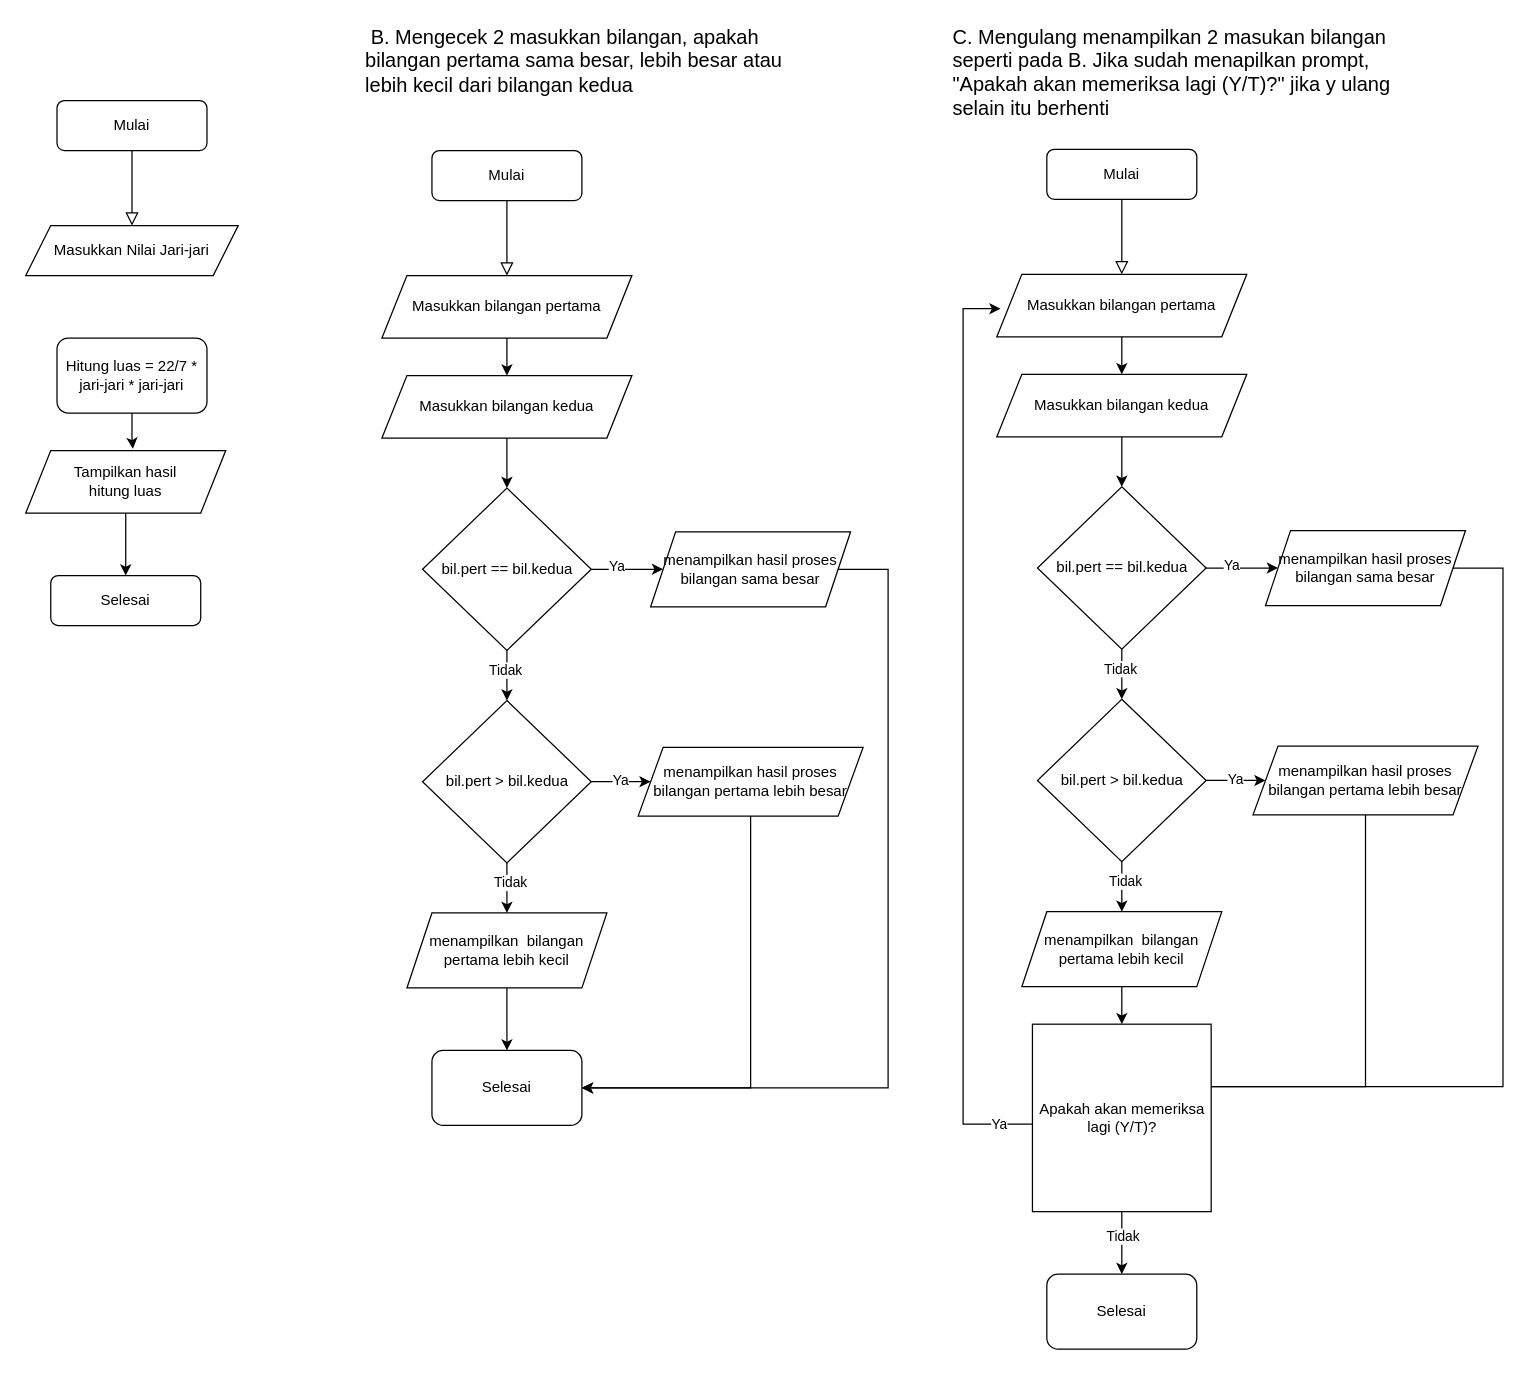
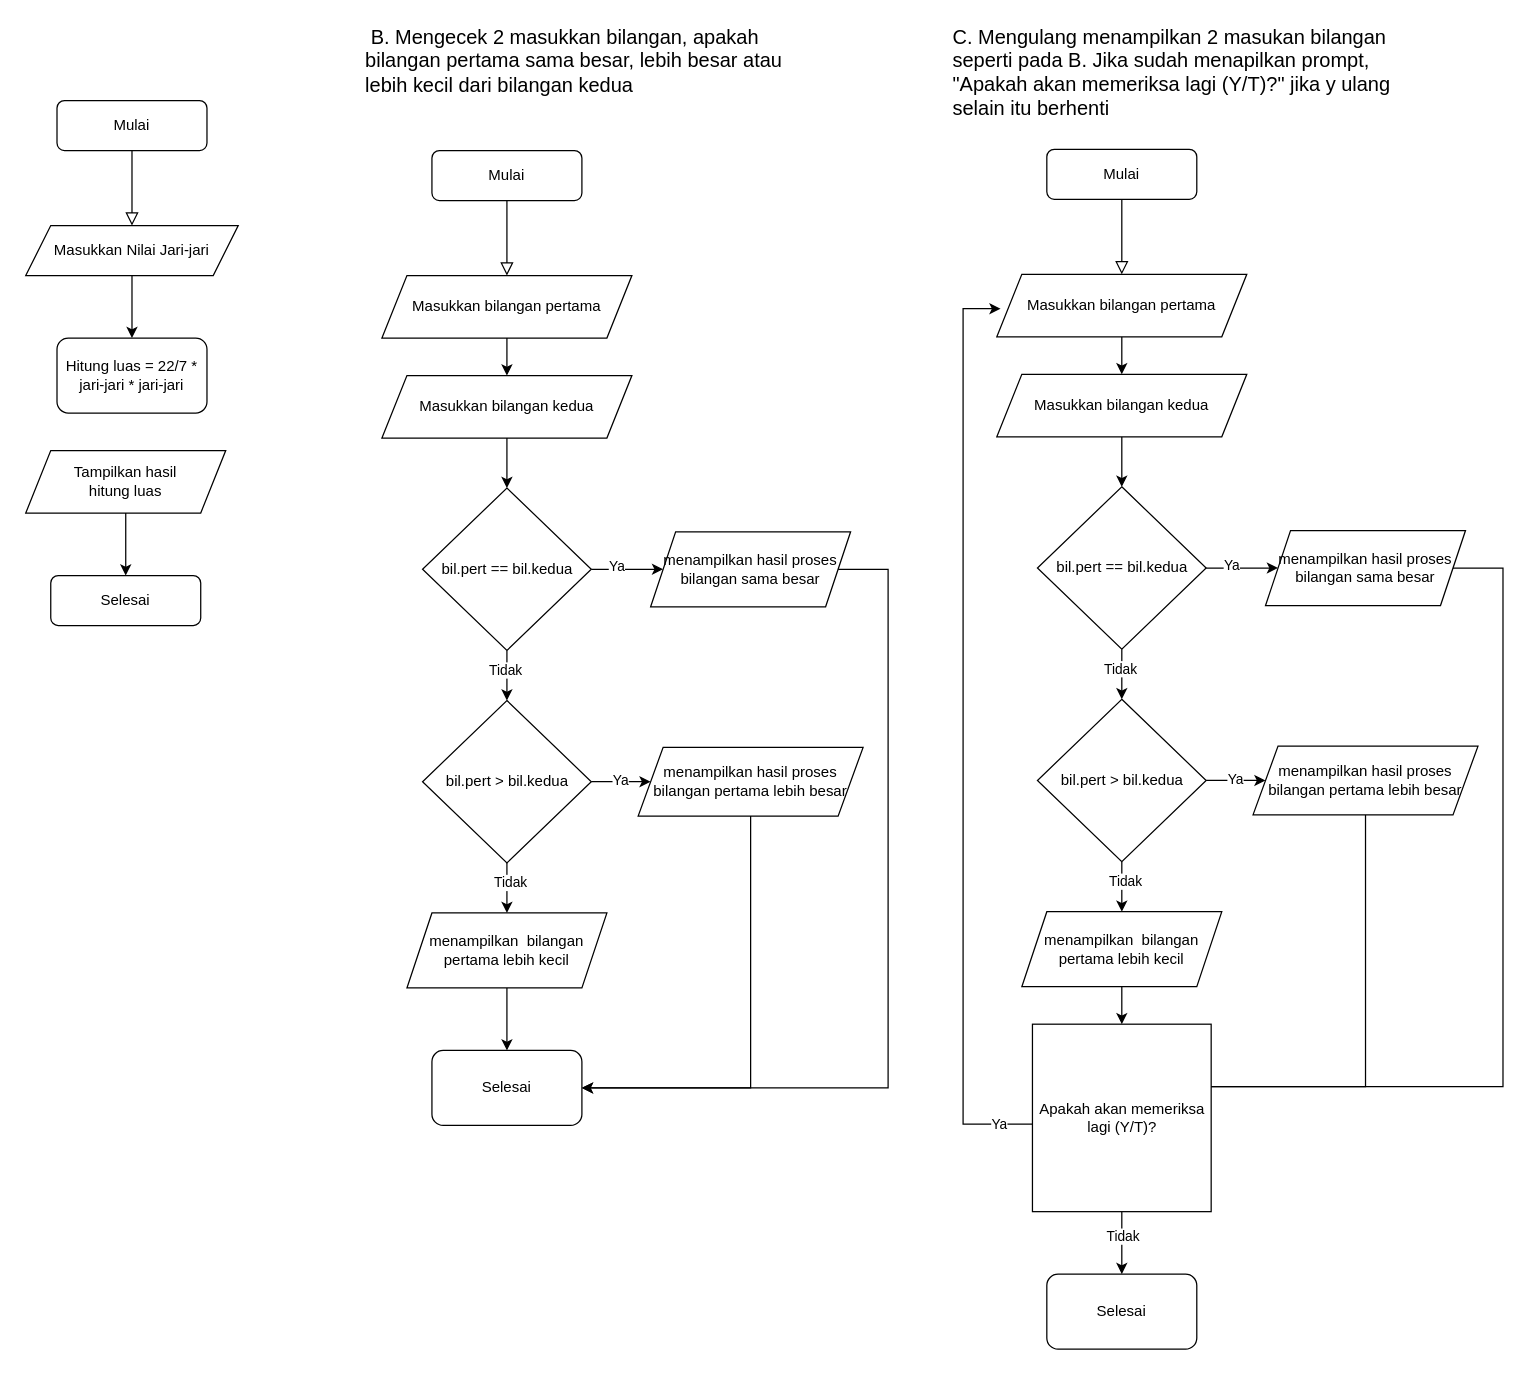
  <mxCell id="0" />
  <mxCell id="1" parent="0" />
  <mxCell id="2" value="" style="rounded=0;html=1;jettySize=auto;orthogonalLoop=1;fontSize=11;endArrow=block;endFill=0;endSize=8;strokeWidth=1;shadow=0;labelBackgroundColor=none;edgeStyle=orthogonalEdgeStyle;entryX=0.5;entryY=0;entryDx=0;entryDy=0;" parent="1" source="3" target="6" edge="1"><mxGeometry relative="1" as="geometry"><mxPoint x="105" y="170" as="targetPoint" /></mxGeometry></mxCell>
  <mxCell id="3" value="Mulai" style="rounded=1;whiteSpace=wrap;html=1;fontSize=12;glass=0;strokeWidth=1;shadow=0;" parent="1" vertex="1"><mxGeometry x="45" y="80" width="120" height="40" as="geometry" /></mxCell>
  <mxCell id="4" value="Selesai" style="rounded=1;whiteSpace=wrap;html=1;fontSize=12;glass=0;strokeWidth=1;shadow=0;" parent="1" vertex="1"><mxGeometry x="40" y="460" width="120" height="40" as="geometry" /></mxCell>
+ <mxCell id="5" style="edgeStyle=orthogonalEdgeStyle;rounded=0;orthogonalLoop=1;jettySize=auto;html=1;entryX=0.5;entryY=0;entryDx=0;entryDy=0;" parent="1" source="6" target="10" edge="1"><mxGeometry relative="1" as="geometry" /></mxCell>
  <mxCell id="6" value="Masukkan Nilai Jari-jari" style="shape=parallelogram;perimeter=parallelogramPerimeter;whiteSpace=wrap;html=1;fixedSize=1;" parent="1" vertex="1"><mxGeometry x="20" y="180" width="170" height="40" as="geometry" /></mxCell>
  <mxCell id="7" style="edgeStyle=orthogonalEdgeStyle;rounded=0;orthogonalLoop=1;jettySize=auto;html=1;entryX=0.5;entryY=0;entryDx=0;entryDy=0;" parent="1" source="8" target="4" edge="1"><mxGeometry relative="1" as="geometry" /></mxCell>
  <mxCell id="8" value="Tampilkan hasil&lt;br&gt;hitung luas" style="shape=parallelogram;perimeter=parallelogramPerimeter;whiteSpace=wrap;html=1;fixedSize=1;" parent="1" vertex="1"><mxGeometry x="20" y="360" width="160" height="50" as="geometry" /></mxCell>
- <mxCell id="9" style="edgeStyle=orthogonalEdgeStyle;rounded=0;orthogonalLoop=1;jettySize=auto;html=1;entryX=0.536;entryY=-0.027;entryDx=0;entryDy=0;entryPerimeter=0;" parent="1" source="10" target="8" edge="1"><mxGeometry relative="1" as="geometry" /></mxCell>
  <mxCell id="10" value="&lt;div&gt;Hitung luas = 22/7 * jari-jari * jari-jari&lt;/div&gt;" style="whiteSpace=wrap;html=1;rounded=1;" parent="1" vertex="1"><mxGeometry x="45" y="270" width="120" height="60" as="geometry" /></mxCell>
  <mxCell id="11" value="" style="rounded=0;html=1;jettySize=auto;orthogonalLoop=1;fontSize=11;endArrow=block;endFill=0;endSize=8;strokeWidth=1;shadow=0;labelBackgroundColor=none;edgeStyle=orthogonalEdgeStyle;entryX=0.5;entryY=0;entryDx=0;entryDy=0;" parent="1" source="12" target="14" edge="1"><mxGeometry relative="1" as="geometry"><mxPoint x="405" y="210" as="targetPoint" /></mxGeometry></mxCell>
  <mxCell id="12" value="Mulai" style="rounded=1;whiteSpace=wrap;html=1;fontSize=12;glass=0;strokeWidth=1;shadow=0;" parent="1" vertex="1"><mxGeometry x="345" y="120" width="120" height="40" as="geometry" /></mxCell>
  <mxCell id="13" style="edgeStyle=orthogonalEdgeStyle;rounded=0;orthogonalLoop=1;jettySize=auto;html=1;entryX=0.5;entryY=0;entryDx=0;entryDy=0;" parent="1" source="14" target="16" edge="1"><mxGeometry relative="1" as="geometry" /></mxCell>
  <mxCell id="14" value="Masukkan bilangan pertama" style="shape=parallelogram;perimeter=parallelogramPerimeter;whiteSpace=wrap;html=1;fixedSize=1;" parent="1" vertex="1"><mxGeometry x="305" y="220" width="200" height="50" as="geometry" /></mxCell>
  <mxCell id="15" style="edgeStyle=orthogonalEdgeStyle;rounded=0;orthogonalLoop=1;jettySize=auto;html=1;entryX=0.5;entryY=0;entryDx=0;entryDy=0;" edge="1" parent="1" source="16" target="21"><mxGeometry relative="1" as="geometry" /></mxCell>
  <mxCell id="16" value="Masukkan bilangan kedua" style="shape=parallelogram;perimeter=parallelogramPerimeter;whiteSpace=wrap;html=1;fixedSize=1;" parent="1" vertex="1"><mxGeometry x="305" y="300" width="200" height="50" as="geometry" /></mxCell>
  <mxCell id="17" style="edgeStyle=orthogonalEdgeStyle;rounded=0;orthogonalLoop=1;jettySize=auto;html=1;entryX=0.5;entryY=0;entryDx=0;entryDy=0;" edge="1" parent="1" source="21" target="26"><mxGeometry relative="1" as="geometry" /></mxCell>
  <mxCell id="18" value="Tidak" style="edgeLabel;html=1;align=center;verticalAlign=middle;resizable=0;points=[];" vertex="1" connectable="0" parent="17"><mxGeometry x="-0.256" y="-2" relative="1" as="geometry"><mxPoint as="offset" /></mxGeometry></mxCell>
  <mxCell id="19" style="edgeStyle=orthogonalEdgeStyle;rounded=0;orthogonalLoop=1;jettySize=auto;html=1;entryX=0;entryY=0.5;entryDx=0;entryDy=0;" edge="1" parent="1" source="21" target="31"><mxGeometry relative="1" as="geometry" /></mxCell>
  <mxCell id="20" value="Ya" style="edgeLabel;html=1;align=center;verticalAlign=middle;resizable=0;points=[];" vertex="1" connectable="0" parent="19"><mxGeometry x="-0.295" y="3" relative="1" as="geometry"><mxPoint as="offset" /></mxGeometry></mxCell>
  <mxCell id="21" value="bil.pert == bil.kedua" style="rhombus;whiteSpace=wrap;html=1;" parent="1" vertex="1"><mxGeometry x="337.5" y="390" width="135" height="130" as="geometry" /></mxCell>
  <mxCell id="22" style="edgeStyle=orthogonalEdgeStyle;rounded=0;orthogonalLoop=1;jettySize=auto;html=1;entryX=0.5;entryY=0;entryDx=0;entryDy=0;" edge="1" parent="1" source="26" target="29"><mxGeometry relative="1" as="geometry" /></mxCell>
  <mxCell id="23" value="Tidak" style="edgeLabel;html=1;align=center;verticalAlign=middle;resizable=0;points=[];" vertex="1" connectable="0" parent="22"><mxGeometry x="-0.262" y="2" relative="1" as="geometry"><mxPoint as="offset" /></mxGeometry></mxCell>
  <mxCell id="24" style="edgeStyle=orthogonalEdgeStyle;rounded=0;orthogonalLoop=1;jettySize=auto;html=1;entryX=0;entryY=0.5;entryDx=0;entryDy=0;" edge="1" parent="1" source="26" target="33"><mxGeometry relative="1" as="geometry" /></mxCell>
  <mxCell id="25" value="Ya" style="edgeLabel;html=1;align=center;verticalAlign=middle;resizable=0;points=[];" vertex="1" connectable="0" parent="24"><mxGeometry x="0.069" y="2" relative="1" as="geometry"><mxPoint as="offset" /></mxGeometry></mxCell>
  <mxCell id="26" value="bil.pert &amp;gt; bil.kedua" style="rhombus;whiteSpace=wrap;html=1;" parent="1" vertex="1"><mxGeometry x="337.5" y="560" width="135" height="130" as="geometry" /></mxCell>
  <mxCell id="27" value="Selesai" style="rounded=1;whiteSpace=wrap;html=1;" parent="1" vertex="1"><mxGeometry x="345" y="840" width="120" height="60" as="geometry" /></mxCell>
  <mxCell id="28" style="edgeStyle=orthogonalEdgeStyle;rounded=0;orthogonalLoop=1;jettySize=auto;html=1;" edge="1" parent="1" source="29" target="27"><mxGeometry relative="1" as="geometry" /></mxCell>
  <mxCell id="29" value="menampilkan&amp;nbsp; bilangan pertama lebih kecil" style="shape=parallelogram;perimeter=parallelogramPerimeter;whiteSpace=wrap;html=1;fixedSize=1;" vertex="1" parent="1"><mxGeometry x="325" y="730" width="160" height="60" as="geometry" /></mxCell>
  <mxCell id="30" style="edgeStyle=orthogonalEdgeStyle;rounded=0;orthogonalLoop=1;jettySize=auto;html=1;entryX=1;entryY=0.5;entryDx=0;entryDy=0;" edge="1" parent="1" source="31" target="27"><mxGeometry relative="1" as="geometry"><Array as="points"><mxPoint x="710" y="455" /><mxPoint x="710" y="870" /></Array></mxGeometry></mxCell>
  <mxCell id="31" value="menampilkan hasil proses bilangan sama besar" style="shape=parallelogram;perimeter=parallelogramPerimeter;whiteSpace=wrap;html=1;fixedSize=1;" vertex="1" parent="1"><mxGeometry x="520" y="425" width="160" height="60" as="geometry" /></mxCell>
  <mxCell id="32" style="edgeStyle=orthogonalEdgeStyle;rounded=0;orthogonalLoop=1;jettySize=auto;html=1;entryX=1;entryY=0.5;entryDx=0;entryDy=0;" edge="1" parent="1" source="33" target="27"><mxGeometry relative="1" as="geometry"><Array as="points"><mxPoint x="600" y="870" /></Array></mxGeometry></mxCell>
  <mxCell id="33" value="menampilkan hasil proses bilangan pertama lebih besar" style="shape=parallelogram;perimeter=parallelogramPerimeter;whiteSpace=wrap;html=1;fixedSize=1;" vertex="1" parent="1"><mxGeometry x="510" y="597.5" width="180" height="55" as="geometry" /></mxCell>
  <mxCell id="34" value="&lt;div style=&quot;font-size: 16px;&quot;&gt;&amp;nbsp;B. Mengecek 2 masukkan bilangan, apakah bilangan pertama sama besar, lebih besar atau lebih kecil dari bilangan kedua&lt;/div&gt;&lt;div style=&quot;font-size: 16px;&quot;&gt;&lt;br style=&quot;font-size: 16px;&quot;&gt;&lt;/div&gt;" style="text;html=1;strokeColor=none;fillColor=none;align=left;verticalAlign=middle;whiteSpace=wrap;rounded=0;strokeWidth=6;fontSize=16;" vertex="1" parent="1"><mxGeometry x="290" y="20" width="370" height="75" as="geometry" /></mxCell>
  <mxCell id="35" value="" style="rounded=0;html=1;jettySize=auto;orthogonalLoop=1;fontSize=11;endArrow=block;endFill=0;endSize=8;strokeWidth=1;shadow=0;labelBackgroundColor=none;edgeStyle=orthogonalEdgeStyle;entryX=0.5;entryY=0;entryDx=0;entryDy=0;" edge="1" parent="1" source="36" target="38"><mxGeometry relative="1" as="geometry"><mxPoint x="897" y="209" as="targetPoint" /></mxGeometry></mxCell>
  <mxCell id="36" value="Mulai" style="rounded=1;whiteSpace=wrap;html=1;fontSize=12;glass=0;strokeWidth=1;shadow=0;" vertex="1" parent="1"><mxGeometry x="837" y="119" width="120" height="40" as="geometry" /></mxCell>
  <mxCell id="37" style="edgeStyle=orthogonalEdgeStyle;rounded=0;orthogonalLoop=1;jettySize=auto;html=1;entryX=0.5;entryY=0;entryDx=0;entryDy=0;" edge="1" parent="1" source="38" target="40"><mxGeometry relative="1" as="geometry" /></mxCell>
  <mxCell id="38" value="Masukkan bilangan pertama" style="shape=parallelogram;perimeter=parallelogramPerimeter;whiteSpace=wrap;html=1;fixedSize=1;" vertex="1" parent="1"><mxGeometry x="797" y="219" width="200" height="50" as="geometry" /></mxCell>
  <mxCell id="39" style="edgeStyle=orthogonalEdgeStyle;rounded=0;orthogonalLoop=1;jettySize=auto;html=1;entryX=0.5;entryY=0;entryDx=0;entryDy=0;" edge="1" parent="1" source="40" target="45"><mxGeometry relative="1" as="geometry" /></mxCell>
  <mxCell id="40" value="Masukkan bilangan kedua" style="shape=parallelogram;perimeter=parallelogramPerimeter;whiteSpace=wrap;html=1;fixedSize=1;" vertex="1" parent="1"><mxGeometry x="797" y="299" width="200" height="50" as="geometry" /></mxCell>
  <mxCell id="41" style="edgeStyle=orthogonalEdgeStyle;rounded=0;orthogonalLoop=1;jettySize=auto;html=1;entryX=0.5;entryY=0;entryDx=0;entryDy=0;" edge="1" parent="1" source="45" target="50"><mxGeometry relative="1" as="geometry" /></mxCell>
  <mxCell id="42" value="Tidak" style="edgeLabel;html=1;align=center;verticalAlign=middle;resizable=0;points=[];" vertex="1" connectable="0" parent="41"><mxGeometry x="-0.256" y="-2" relative="1" as="geometry"><mxPoint as="offset" /></mxGeometry></mxCell>
  <mxCell id="43" style="edgeStyle=orthogonalEdgeStyle;rounded=0;orthogonalLoop=1;jettySize=auto;html=1;entryX=0;entryY=0.5;entryDx=0;entryDy=0;" edge="1" parent="1" source="45" target="54"><mxGeometry relative="1" as="geometry" /></mxCell>
  <mxCell id="44" value="Ya" style="edgeLabel;html=1;align=center;verticalAlign=middle;resizable=0;points=[];" vertex="1" connectable="0" parent="43"><mxGeometry x="-0.295" y="3" relative="1" as="geometry"><mxPoint as="offset" /></mxGeometry></mxCell>
  <mxCell id="45" value="bil.pert == bil.kedua" style="rhombus;whiteSpace=wrap;html=1;" vertex="1" parent="1"><mxGeometry x="829.5" y="389" width="135" height="130" as="geometry" /></mxCell>
  <mxCell id="46" style="edgeStyle=orthogonalEdgeStyle;rounded=0;orthogonalLoop=1;jettySize=auto;html=1;entryX=0.5;entryY=0;entryDx=0;entryDy=0;" edge="1" parent="1" source="50" target="52"><mxGeometry relative="1" as="geometry" /></mxCell>
  <mxCell id="47" value="Tidak" style="edgeLabel;html=1;align=center;verticalAlign=middle;resizable=0;points=[];" vertex="1" connectable="0" parent="46"><mxGeometry x="-0.262" y="2" relative="1" as="geometry"><mxPoint as="offset" /></mxGeometry></mxCell>
  <mxCell id="48" style="edgeStyle=orthogonalEdgeStyle;rounded=0;orthogonalLoop=1;jettySize=auto;html=1;entryX=0;entryY=0.5;entryDx=0;entryDy=0;" edge="1" parent="1" source="50" target="56"><mxGeometry relative="1" as="geometry" /></mxCell>
  <mxCell id="49" value="Ya" style="edgeLabel;html=1;align=center;verticalAlign=middle;resizable=0;points=[];" vertex="1" connectable="0" parent="48"><mxGeometry x="0.069" y="2" relative="1" as="geometry"><mxPoint as="offset" /></mxGeometry></mxCell>
  <mxCell id="50" value="bil.pert &amp;gt; bil.kedua" style="rhombus;whiteSpace=wrap;html=1;" vertex="1" parent="1"><mxGeometry x="829.5" y="559" width="135" height="130" as="geometry" /></mxCell>
  <mxCell id="51" style="edgeStyle=orthogonalEdgeStyle;rounded=0;orthogonalLoop=1;jettySize=auto;html=1;entryX=0.5;entryY=0;entryDx=0;entryDy=0;" edge="1" parent="1" source="52" target="61"><mxGeometry relative="1" as="geometry"><mxPoint x="897" y="839" as="targetPoint" /></mxGeometry></mxCell>
  <mxCell id="52" value="menampilkan&amp;nbsp; bilangan pertama lebih kecil" style="shape=parallelogram;perimeter=parallelogramPerimeter;whiteSpace=wrap;html=1;fixedSize=1;" vertex="1" parent="1"><mxGeometry x="817" y="729" width="160" height="60" as="geometry" /></mxCell>
  <mxCell id="53" style="edgeStyle=orthogonalEdgeStyle;rounded=0;orthogonalLoop=1;jettySize=auto;html=1;entryX=1;entryY=0.5;entryDx=0;entryDy=0;" edge="1" parent="1" source="54" target="61"><mxGeometry relative="1" as="geometry"><Array as="points"><mxPoint x="1202" y="454" /><mxPoint x="1202" y="869" /><mxPoint x="937" y="869" /></Array><mxPoint x="957" y="869" as="targetPoint" /></mxGeometry></mxCell>
  <mxCell id="54" value="menampilkan hasil proses bilangan sama besar" style="shape=parallelogram;perimeter=parallelogramPerimeter;whiteSpace=wrap;html=1;fixedSize=1;" vertex="1" parent="1"><mxGeometry x="1012" y="424" width="160" height="60" as="geometry" /></mxCell>
  <mxCell id="55" style="edgeStyle=orthogonalEdgeStyle;rounded=0;orthogonalLoop=1;jettySize=auto;html=1;entryX=1;entryY=0.5;entryDx=0;entryDy=0;" edge="1" parent="1" source="56" target="61"><mxGeometry relative="1" as="geometry"><Array as="points"><mxPoint x="1092" y="869" /><mxPoint x="937" y="869" /></Array><mxPoint x="957" y="869" as="targetPoint" /></mxGeometry></mxCell>
  <mxCell id="56" value="menampilkan hasil proses bilangan pertama lebih besar" style="shape=parallelogram;perimeter=parallelogramPerimeter;whiteSpace=wrap;html=1;fixedSize=1;" vertex="1" parent="1"><mxGeometry x="1002" y="596.5" width="180" height="55" as="geometry" /></mxCell>
  <mxCell id="57" style="edgeStyle=orthogonalEdgeStyle;rounded=0;orthogonalLoop=1;jettySize=auto;html=1;entryX=0.5;entryY=0;entryDx=0;entryDy=0;" edge="1" parent="1" source="61" target="62"><mxGeometry relative="1" as="geometry" /></mxCell>
  <mxCell id="58" value="Tidak" style="edgeLabel;html=1;align=center;verticalAlign=middle;resizable=0;points=[];" vertex="1" connectable="0" parent="57"><mxGeometry x="-0.26" relative="1" as="geometry"><mxPoint as="offset" /></mxGeometry></mxCell>
  <mxCell id="59" style="edgeStyle=orthogonalEdgeStyle;rounded=0;orthogonalLoop=1;jettySize=auto;html=1;entryX=0.015;entryY=0.55;entryDx=0;entryDy=0;entryPerimeter=0;" edge="1" parent="1" source="61" target="38"><mxGeometry relative="1" as="geometry"><mxPoint x="750" y="379" as="targetPoint" /><Array as="points"><mxPoint x="770" y="899" /><mxPoint x="770" y="247" /></Array></mxGeometry></mxCell>
  <mxCell id="60" value="Ya" style="edgeLabel;html=1;align=center;verticalAlign=middle;resizable=0;points=[];" vertex="1" connectable="0" parent="59"><mxGeometry x="-0.928" y="-1" relative="1" as="geometry"><mxPoint as="offset" /></mxGeometry></mxCell>
  <mxCell id="61" value="Apakah akan memeriksa lagi (Y/T)?" style="whiteSpace=wrap;html=1;rounded=0;" vertex="1" parent="1"><mxGeometry x="825.5" y="819" width="143" height="150" as="geometry" /></mxCell>
  <mxCell id="62" value="Selesai" style="rounded=1;whiteSpace=wrap;html=1;" vertex="1" parent="1"><mxGeometry x="837" y="1019" width="120" height="60" as="geometry" /></mxCell>
  <mxCell id="63" value="&lt;div style=&quot;font-size: 16px;&quot;&gt;&lt;div&gt;C. Mengulang menampilkan 2 masukan bilangan seperti pada B. Jika sudah menapilkan prompt, &quot;Apakah akan memeriksa lagi (Y/T)?&quot; jika y ulang selain itu berhenti&lt;/div&gt;&lt;div&gt;&lt;br&gt;&lt;/div&gt;&lt;/div&gt;" style="text;html=1;strokeColor=none;fillColor=none;align=left;verticalAlign=middle;whiteSpace=wrap;rounded=0;strokeWidth=6;fontSize=16;" vertex="1" parent="1"><mxGeometry x="760" y="29" width="370" height="75" as="geometry" /></mxCell>
